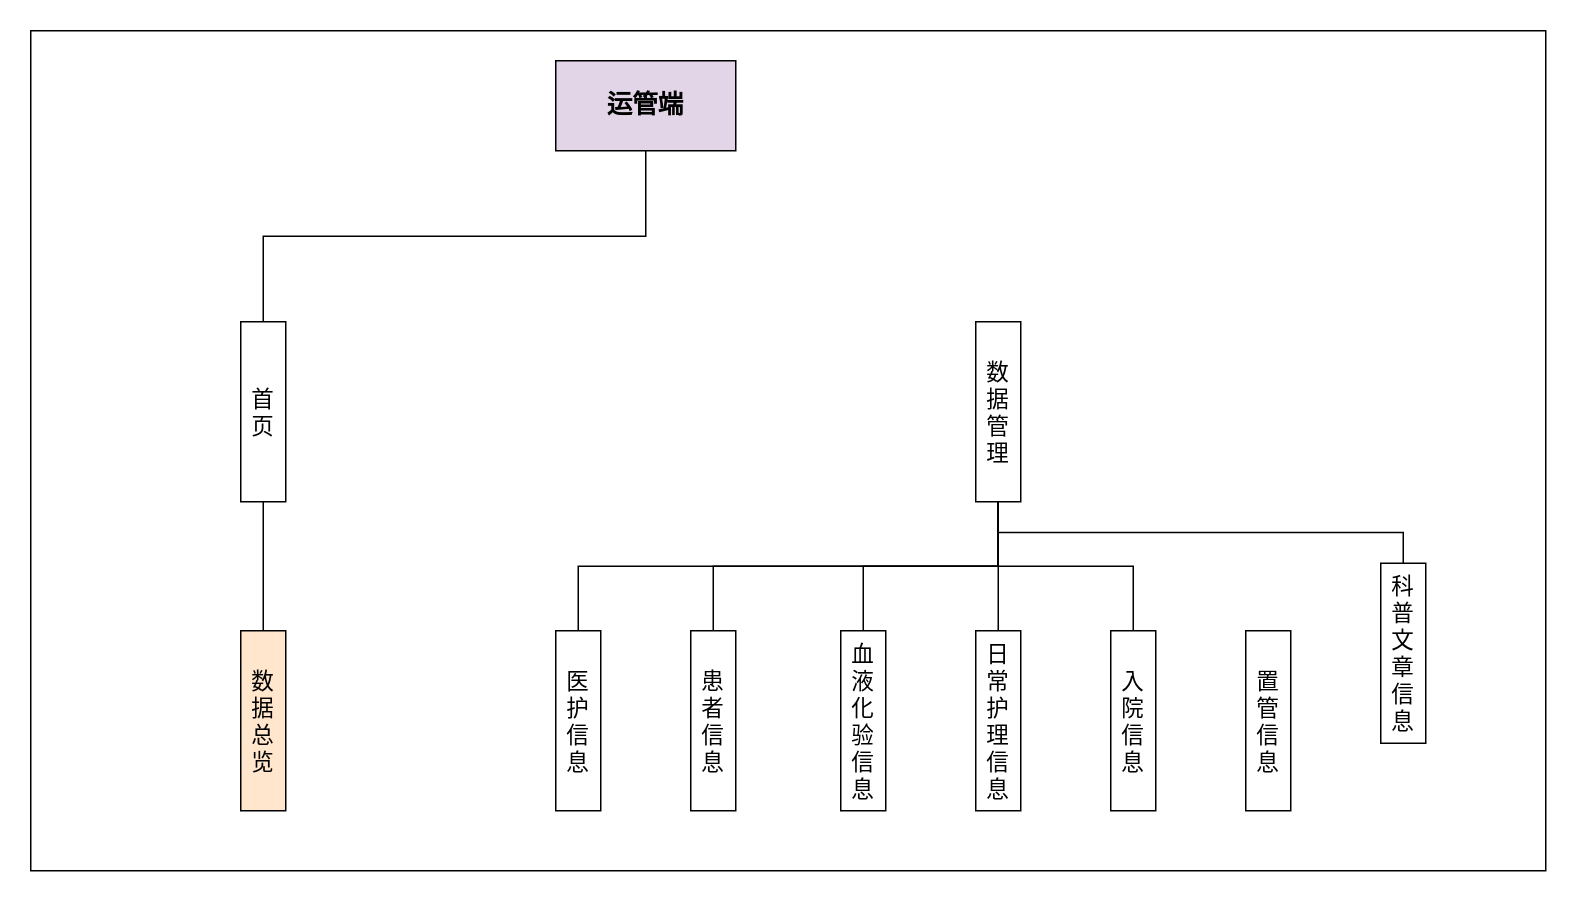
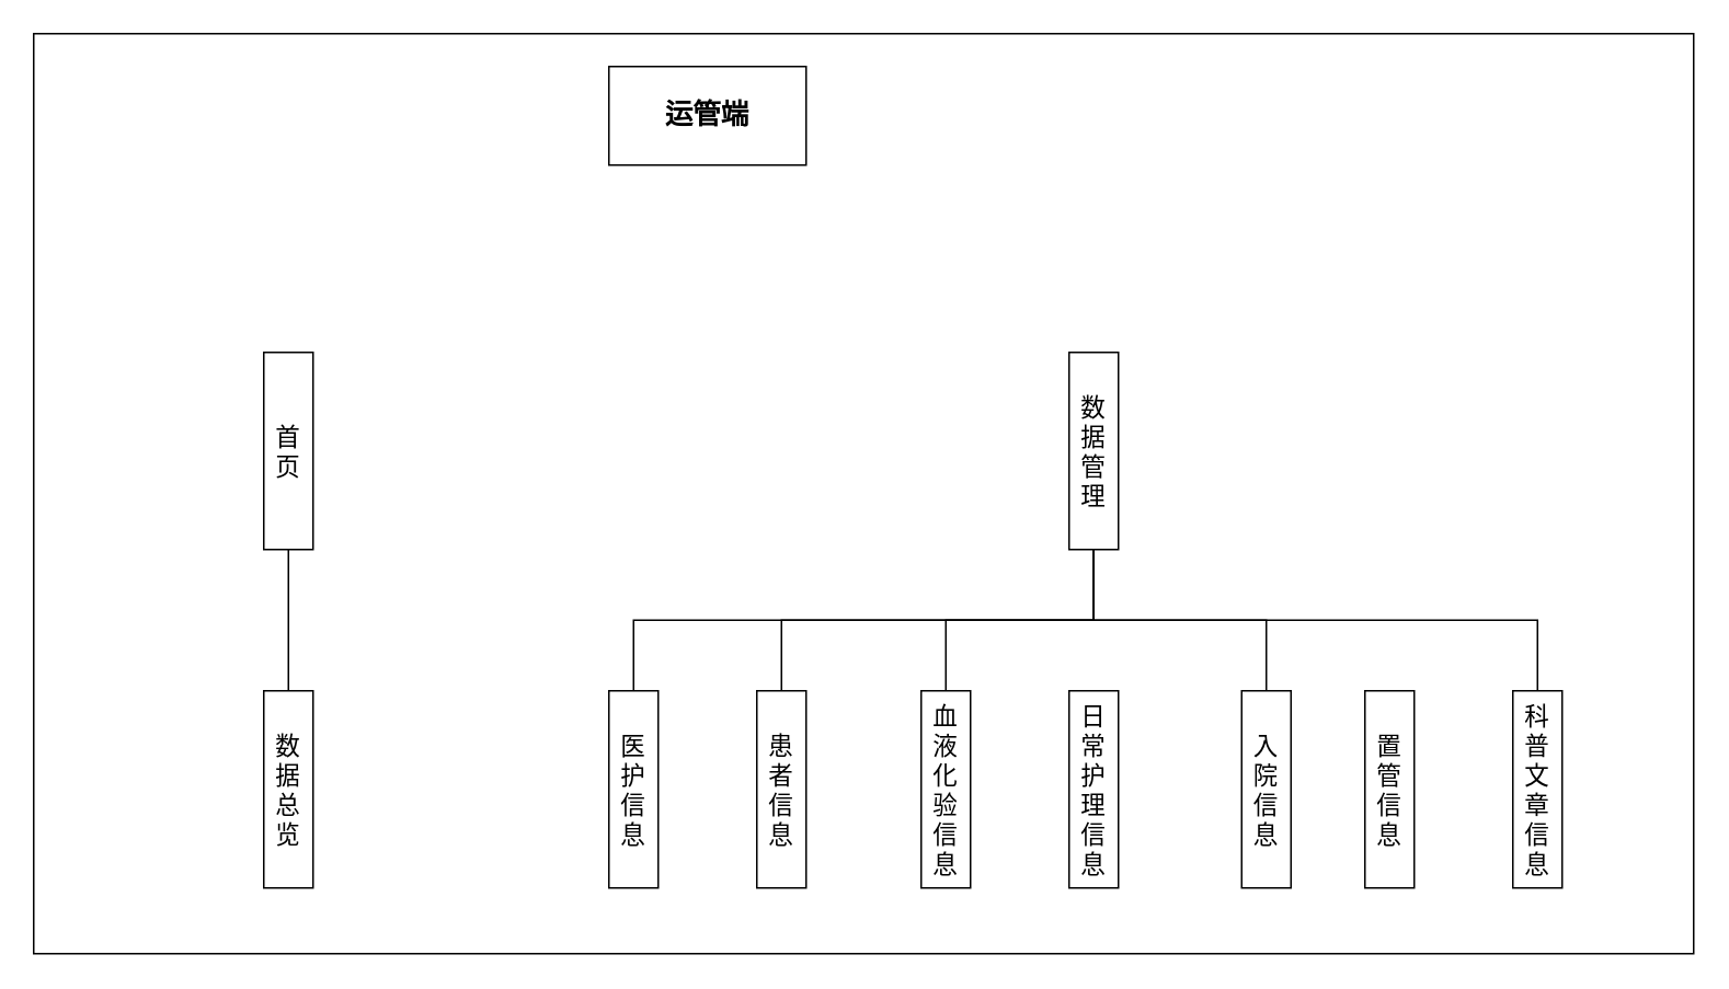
  <mxCell id="0" />
  <mxCell id="1" parent="0" />
  <mxCell id="2" value="" style="rounded=0;whiteSpace=wrap;html=1;strokeColor=default;" parent="1" vertex="1"><mxGeometry x="20" y="20" width="1010" height="560" as="geometry" /></mxCell>
- <mxCell id="3" style="edgeStyle=orthogonalEdgeStyle;rounded=0;orthogonalLoop=1;jettySize=auto;html=1;exitX=0.5;exitY=1;exitDx=0;exitDy=0;entryX=0.5;entryY=0;entryDx=0;entryDy=0;endArrow=none;endFill=0;" parent="1" source="4" target="13" edge="1"><mxGeometry relative="1" as="geometry" /></mxCell>
- <mxCell id="4" value="&lt;font style=&quot;font-size: 17px;&quot;&gt;&lt;b&gt;运管端&lt;/b&gt;&lt;/font&gt;" style="rounded=0;whiteSpace=wrap;html=1;fillColor=#e1d5e7;" parent="1" vertex="1"><mxGeometry x="370" y="40" width="120" height="60" as="geometry" /></mxCell>
+ <mxCell id="4" value="&lt;font style=&quot;font-size: 17px;&quot;&gt;&lt;b&gt;运管端&lt;/b&gt;&lt;/font&gt;" style="rounded=0;whiteSpace=wrap;html=1;" parent="1" vertex="1"><mxGeometry x="370" y="40" width="120" height="60" as="geometry" /></mxCell>
  <mxCell id="5" style="edgeStyle=orthogonalEdgeStyle;rounded=0;orthogonalLoop=1;jettySize=auto;html=1;exitX=0.5;exitY=1;exitDx=0;exitDy=0;entryX=0.5;entryY=0;entryDx=0;entryDy=0;endArrow=none;endFill=0;" parent="1" source="11" target="14" edge="1"><mxGeometry relative="1" as="geometry" /></mxCell>
  <mxCell id="6" style="edgeStyle=orthogonalEdgeStyle;rounded=0;orthogonalLoop=1;jettySize=auto;html=1;exitX=0.5;exitY=1;exitDx=0;exitDy=0;entryX=0.5;entryY=0;entryDx=0;entryDy=0;endArrow=none;endFill=0;" parent="1" source="11" target="15" edge="1"><mxGeometry relative="1" as="geometry" /></mxCell>
- <mxCell id="7" style="edgeStyle=orthogonalEdgeStyle;rounded=0;orthogonalLoop=1;jettySize=auto;html=1;exitX=0.5;exitY=1;exitDx=0;exitDy=0;entryX=0.5;entryY=0;entryDx=0;entryDy=0;endArrow=none;endFill=0;" parent="1" source="11" target="16" edge="1"><mxGeometry relative="1" as="geometry" /></mxCell>
  <mxCell id="8" style="edgeStyle=orthogonalEdgeStyle;rounded=0;orthogonalLoop=1;jettySize=auto;html=1;exitX=0.5;exitY=1;exitDx=0;exitDy=0;entryX=0.5;entryY=0;entryDx=0;entryDy=0;endArrow=none;endFill=0;" edge="1" parent="1" source="11" target="18"><mxGeometry relative="1" as="geometry" /></mxCell>
  <mxCell id="9" style="edgeStyle=orthogonalEdgeStyle;rounded=0;orthogonalLoop=1;jettySize=auto;html=1;exitX=0.5;exitY=1;exitDx=0;exitDy=0;entryX=0.5;entryY=0;entryDx=0;entryDy=0;endArrow=none;endFill=0;" edge="1" parent="1" source="11" target="19"><mxGeometry relative="1" as="geometry" /></mxCell>
  <mxCell id="10" style="edgeStyle=orthogonalEdgeStyle;rounded=0;orthogonalLoop=1;jettySize=auto;html=1;exitX=0.5;exitY=1;exitDx=0;exitDy=0;entryX=0.5;entryY=0;entryDx=0;entryDy=0;endArrow=none;endFill=0;" edge="1" parent="1" source="11" target="20"><mxGeometry relative="1" as="geometry" /></mxCell>
  <mxCell id="11" value="&lt;font style=&quot;font-size: 15px;&quot;&gt;数据管理&lt;/font&gt;" style="rounded=0;whiteSpace=wrap;html=1;" parent="1" vertex="1"><mxGeometry x="650" y="214" width="30" height="120" as="geometry" /></mxCell>
  <mxCell id="12" style="edgeStyle=orthogonalEdgeStyle;rounded=0;orthogonalLoop=1;jettySize=auto;html=1;exitX=0.5;exitY=1;exitDx=0;exitDy=0;entryX=0.5;entryY=0;entryDx=0;entryDy=0;endArrow=none;endFill=0;" parent="1" source="13" target="17" edge="1"><mxGeometry relative="1" as="geometry" /></mxCell>
  <mxCell id="13" value="&lt;font style=&quot;font-size: 15px;&quot;&gt;首页&lt;/font&gt;" style="rounded=0;whiteSpace=wrap;html=1;" parent="1" vertex="1"><mxGeometry x="160" y="214" width="30" height="120" as="geometry" /></mxCell>
  <mxCell id="14" value="&lt;font style=&quot;font-size: 15px;&quot;&gt;患者信息&lt;/font&gt;" style="rounded=0;whiteSpace=wrap;html=1;" parent="1" vertex="1"><mxGeometry x="460" y="420" width="30" height="120" as="geometry" /></mxCell>
  <mxCell id="15" value="&lt;font style=&quot;font-size: 15px;&quot;&gt;血液化验信息&lt;/font&gt;" style="rounded=0;whiteSpace=wrap;html=1;" parent="1" vertex="1"><mxGeometry x="560" y="420" width="30" height="120" as="geometry" /></mxCell>
  <mxCell id="16" value="&lt;font style=&quot;font-size: 15px;&quot;&gt;日常护理信息&lt;/font&gt;" style="rounded=0;whiteSpace=wrap;html=1;" parent="1" vertex="1"><mxGeometry x="650" y="420" width="30" height="120" as="geometry" /></mxCell>
- <mxCell id="17" value="&lt;font style=&quot;font-size: 15px;&quot;&gt;数据总览&lt;/font&gt;" style="rounded=0;whiteSpace=wrap;html=1;fillColor=#ffe6cc;" parent="1" vertex="1"><mxGeometry x="160" y="420" width="30" height="120" as="geometry" /></mxCell>
+ <mxCell id="17" value="&lt;font style=&quot;font-size: 15px;&quot;&gt;数据总览&lt;/font&gt;" style="rounded=0;whiteSpace=wrap;html=1;" parent="1" vertex="1"><mxGeometry x="160" y="420" width="30" height="120" as="geometry" /></mxCell>
  <mxCell id="18" value="&lt;font style=&quot;font-size: 15px;&quot;&gt;医护信息&lt;/font&gt;" style="rounded=0;whiteSpace=wrap;html=1;" vertex="1" parent="1"><mxGeometry x="370" y="420" width="30" height="120" as="geometry" /></mxCell>
- <mxCell id="19" value="&lt;span style=&quot;font-size: 15px;&quot;&gt;入院信息&lt;/span&gt;" style="rounded=0;whiteSpace=wrap;html=1;" vertex="1" parent="1"><mxGeometry x="740" y="420" width="30" height="120" as="geometry" /></mxCell>
- <mxCell id="20" value="&lt;span style=&quot;font-size: 15px;&quot;&gt;科普文章信息&lt;/span&gt;" style="rounded=0;whiteSpace=wrap;html=1;" vertex="1" parent="1"><mxGeometry x="920" y="375" width="30" height="120" as="geometry" /></mxCell>
+ <mxCell id="19" value="&lt;span style=&quot;font-size: 15px;&quot;&gt;入院信息&lt;/span&gt;" style="rounded=0;whiteSpace=wrap;html=1;" vertex="1" parent="1"><mxGeometry x="755" y="420" width="30" height="120" as="geometry" /></mxCell>
+ <mxCell id="20" value="&lt;span style=&quot;font-size: 15px;&quot;&gt;科普文章信息&lt;/span&gt;" style="rounded=0;whiteSpace=wrap;html=1;" vertex="1" parent="1"><mxGeometry x="920" y="420" width="30" height="120" as="geometry" /></mxCell>
  <mxCell id="21" value="&lt;span style=&quot;font-size: 15px;&quot;&gt;置管信息&lt;/span&gt;" style="rounded=0;whiteSpace=wrap;html=1;" vertex="1" parent="1"><mxGeometry x="830" y="420" width="30" height="120" as="geometry" /></mxCell>
